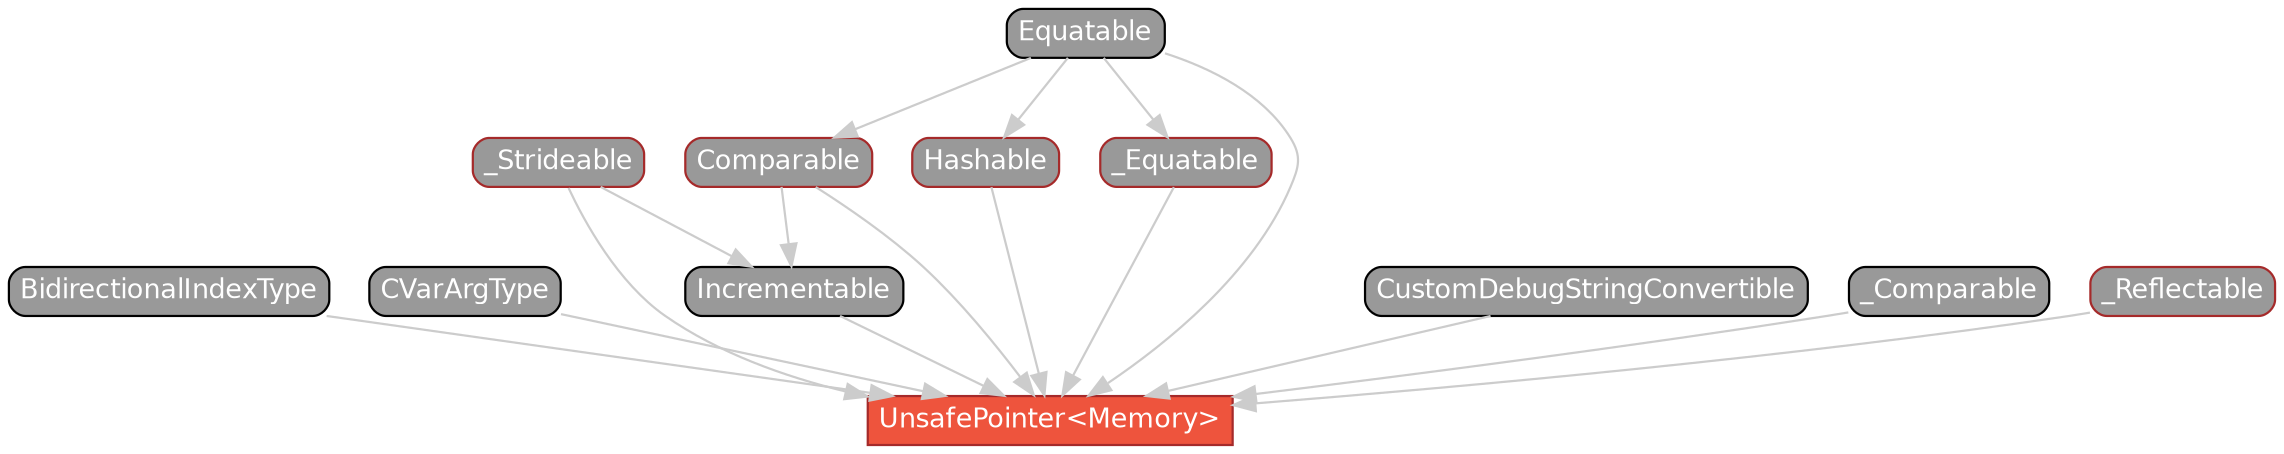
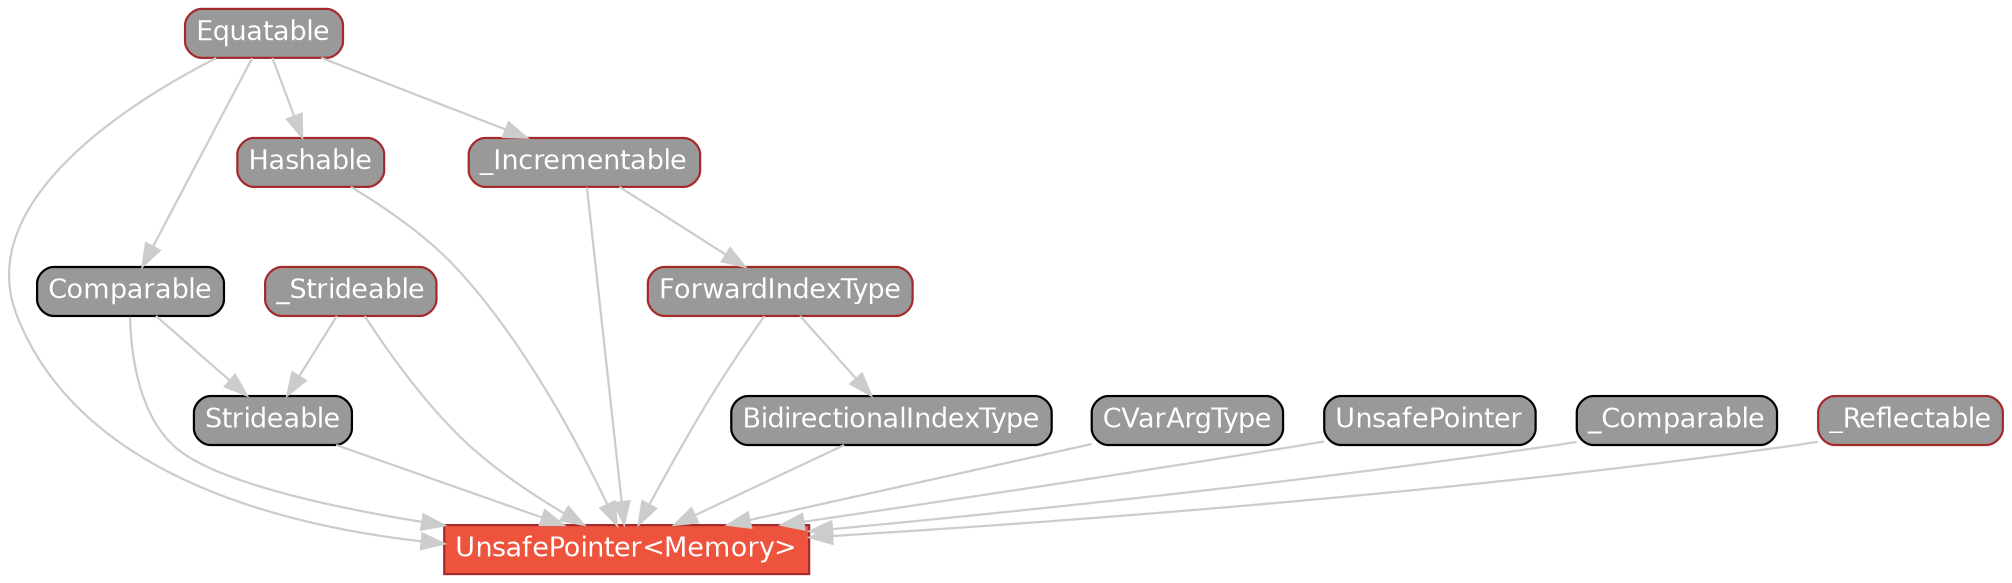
  strict digraph {
    node [color=black fillcolor="#999999" fontcolor=white fontname=Helvetica fontsize=12 margin="0.07,0.05" shape=box style="filled,rounded"]
    edge [color="#cccccc"]
    "UnsafePointer<Memory>" [color=brown fillcolor="#ee543d" height=0.3 style=filled]
    BidirectionalIndexType [height=0.3]
    CVarArgType [height=0.3]
-   Comparable [color=brown height=0.3]
-   Strideable [height=0.3 label=Incrementable]
-   CustomDebugStringConvertible [height=0.3]
-   Equatable [height=0.3]
+   Comparable [height=0.3]
+   Strideable [height=0.3]
+   CustomDebugStringConvertible [height=0.3 label=UnsafePointer]
+   Equatable [color=brown height=0.3]
    Hashable [color=brown height=0.3]
-   _Incrementable [color=brown height=0.3 label=_Equatable]
+   _Incrementable [color=brown height=0.3]
+   ForwardIndexType [color=brown height=0.3]
    n11 [height=0.3 label=_Comparable]
    _Reflectable [color=brown height=0.3]
    _Strideable [color=brown height=0.3]
    subgraph sub_1 {
      rank=max
      "UnsafePointer<Memory>"
    }
    BidirectionalIndexType -> "UnsafePointer<Memory>"
    CVarArgType -> "UnsafePointer<Memory>"
    Comparable -> "UnsafePointer<Memory>"
    Comparable -> Strideable
    Strideable -> "UnsafePointer<Memory>"
    CustomDebugStringConvertible -> "UnsafePointer<Memory>"
    Equatable -> "UnsafePointer<Memory>"
    Equatable -> Comparable
    Equatable -> Hashable
    Equatable -> _Incrementable
    Hashable -> "UnsafePointer<Memory>"
    _Incrementable -> "UnsafePointer<Memory>"
+   _Incrementable -> ForwardIndexType
+   ForwardIndexType -> "UnsafePointer<Memory>"
+   ForwardIndexType -> BidirectionalIndexType
    n11 -> "UnsafePointer<Memory>"
    _Reflectable -> "UnsafePointer<Memory>"
    _Strideable -> "UnsafePointer<Memory>"
    _Strideable -> Strideable
  }
